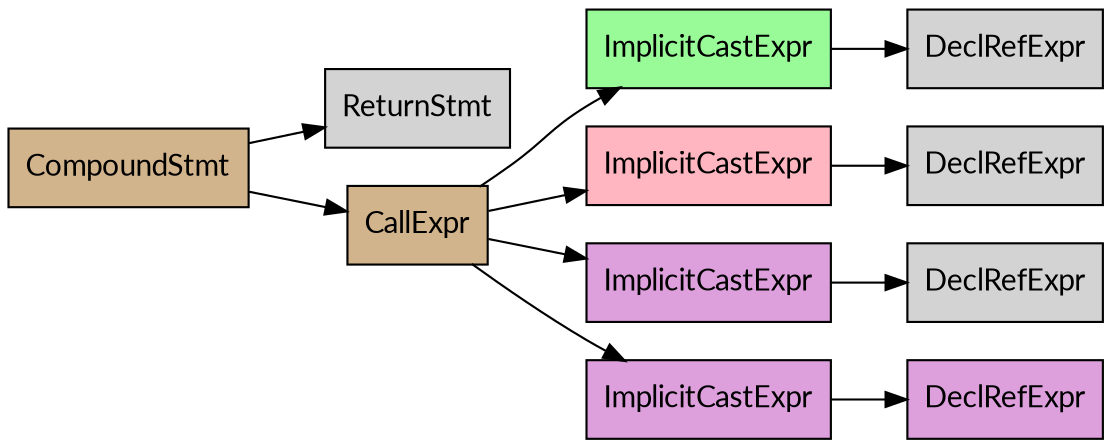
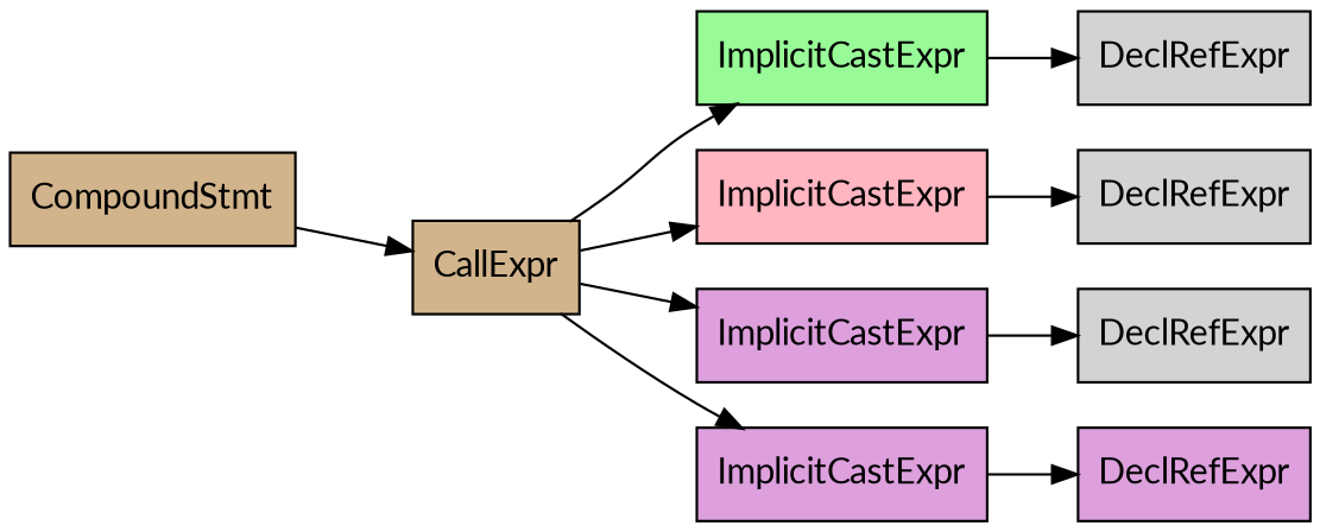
  digraph {
    fontname=Lato
    rankdir=LR
    node [fillcolor=lightgrey fontname=Lato shape=record style=filled]
    edge [fontname=Lato]
    n1 [fillcolor=tan label="{CompoundStmt}"]
-   n2 [label="{ReturnStmt}"]
    n3 [fillcolor=tan label="{CallExpr}"]
    n4 [fillcolor=palegreen label="{ImplicitCastExpr}"]
    n5 [fillcolor=lightpink label="{ImplicitCastExpr}"]
    n6 [fillcolor=plum label="{ImplicitCastExpr}"]
    n7 [fillcolor=plum label="{ImplicitCastExpr}"]
    n8 [label="{DeclRefExpr}"]
    n9 [label="{DeclRefExpr}"]
    n10 [label="{DeclRefExpr}"]
    n11 [fillcolor=plum label="{DeclRefExpr}"]
-   n1 -> n2
    n1 -> n3
    n3 -> n4
    n3 -> n5
    n3 -> n6
    n3 -> n7
    n4 -> n8
    n5 -> n9
    n6 -> n10
    n7 -> n11
  }
